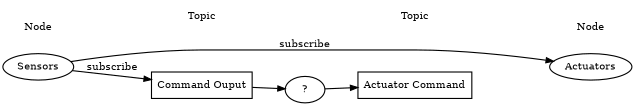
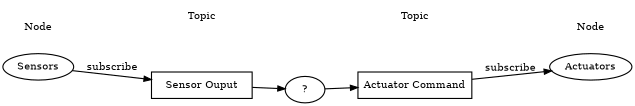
  digraph {
    rankdir=LR
    node [fillcolor=white penwidth=1.5 shape=plaintext style=filled]
    edge [penwidth=1.5]
    n1 [label=Sensors shape=ellipse]
    n2 [label="Node"]
    n3 [label=Actuators shape=ellipse]
    n4 [label="Node"]
-   n5 [label="Command Ouput" shape=box]
+   n5 [label="Sensor Ouput" shape=box]
    n6 [label=Topic]
    n7 [label="Actuator Command" shape=box]
    n8 [label=Topic]
    n9 [label="?" shape=ellipse]
    subgraph sub_1 {
      rank=same
      n1
      n2
    }
    subgraph sub_2 {
      rank=same
      n3
      n4
    }
    subgraph sub_3 {
      rank=same
      n5
      n6
    }
    subgraph sub_4 {
      rank=same
      n7
      n8
    }
    n1 -> n5 [label=subscribe]
    n5 -> n9
-   n1 -> n3 [label=subscribe]
+   n7 -> n3 [label=subscribe]
    n9 -> n7
  }
